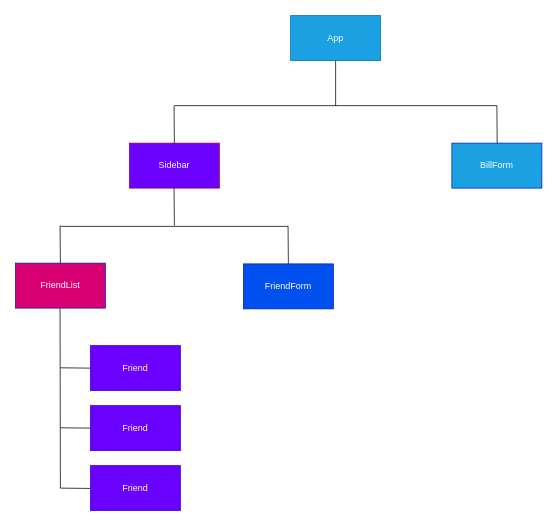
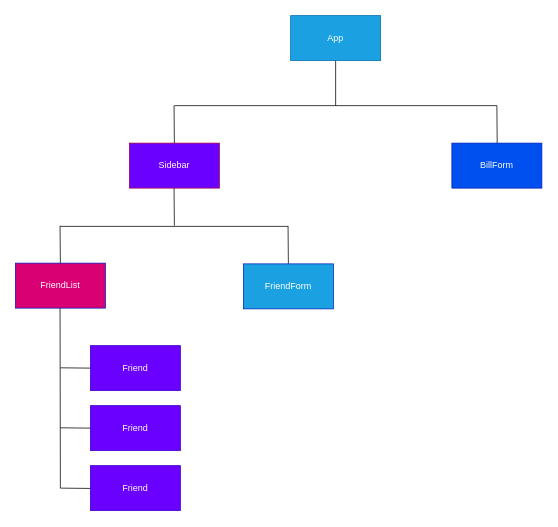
  <mxCell id="0" />
  <mxCell id="1" parent="0" />
  <mxCell id="2" value="App" style="rounded=0;whiteSpace=wrap;html=1;fillColor=#1ba1e2;fontColor=#ffffff;strokeColor=#006EAF;" vertex="1" parent="1"><mxGeometry x="387" y="20" width="120" height="60" as="geometry" /></mxCell>
  <mxCell id="3" value="" style="endArrow=none;html=1;rounded=0;entryX=0.5;entryY=1;entryDx=0;entryDy=0;" edge="1" parent="1" target="2"><mxGeometry width="50" height="50" relative="1" as="geometry"><mxPoint x="447" y="140" as="sourcePoint" /><mxPoint x="457" y="240" as="targetPoint" /><Array as="points" /></mxGeometry></mxCell>
  <mxCell id="4" value="" style="endArrow=none;html=1;rounded=0;" edge="1" parent="1"><mxGeometry width="50" height="50" relative="1" as="geometry"><mxPoint x="80" y="301" as="sourcePoint" /><mxPoint x="384" y="301" as="targetPoint" /><Array as="points" /></mxGeometry></mxCell>
  <mxCell id="5" value="FriendList" style="rounded=0;whiteSpace=wrap;html=1;fillColor=#d80073;fontColor=#ffffff;strokeColor=#001DBC;" vertex="1" parent="1"><mxGeometry x="20" y="350" width="120" height="60" as="geometry" /></mxCell>
  <mxCell id="6" value="" style="endArrow=none;html=1;rounded=0;entryX=0.5;entryY=1;entryDx=0;entryDy=0;" edge="1" parent="1"><mxGeometry width="50" height="50" relative="1" as="geometry"><mxPoint x="80" y="350" as="sourcePoint" /><mxPoint x="79.58" y="300" as="targetPoint" /><Array as="points" /></mxGeometry></mxCell>
  <mxCell id="7" value="" style="endArrow=none;html=1;rounded=0;entryX=0.5;entryY=1;entryDx=0;entryDy=0;" edge="1" parent="1"><mxGeometry width="50" height="50" relative="1" as="geometry"><mxPoint x="80" y="650" as="sourcePoint" /><mxPoint x="79.58" y="410" as="targetPoint" /><Array as="points" /></mxGeometry></mxCell>
  <mxCell id="8" value="Friend" style="rounded=0;whiteSpace=wrap;html=1;fillColor=#6a00ff;fontColor=#ffffff;strokeColor=#3700CC;" vertex="1" parent="1"><mxGeometry x="120" y="460" width="120" height="60" as="geometry" /></mxCell>
  <mxCell id="9" value="Friend" style="rounded=0;whiteSpace=wrap;html=1;fillColor=#6a00ff;fontColor=#ffffff;strokeColor=#3700CC;" vertex="1" parent="1"><mxGeometry x="120" y="540" width="120" height="60" as="geometry" /></mxCell>
  <mxCell id="10" value="Friend" style="rounded=0;whiteSpace=wrap;html=1;fillColor=#6a00ff;fontColor=#ffffff;strokeColor=#3700CC;" vertex="1" parent="1"><mxGeometry x="120" y="620" width="120" height="60" as="geometry" /></mxCell>
  <mxCell id="11" value="" style="endArrow=none;html=1;rounded=0;" edge="1" parent="1"><mxGeometry width="50" height="50" relative="1" as="geometry"><mxPoint x="80" y="489.58" as="sourcePoint" /><mxPoint x="120" y="490" as="targetPoint" /><Array as="points" /></mxGeometry></mxCell>
  <mxCell id="12" value="" style="endArrow=none;html=1;rounded=0;" edge="1" parent="1"><mxGeometry width="50" height="50" relative="1" as="geometry"><mxPoint x="80" y="569.58" as="sourcePoint" /><mxPoint x="120" y="570" as="targetPoint" /><Array as="points" /></mxGeometry></mxCell>
  <mxCell id="13" value="" style="endArrow=none;html=1;rounded=0;" edge="1" parent="1"><mxGeometry width="50" height="50" relative="1" as="geometry"><mxPoint x="80" y="650" as="sourcePoint" /><mxPoint x="120" y="650.42" as="targetPoint" /><Array as="points" /></mxGeometry></mxCell>
- <mxCell id="14" value="BillForm" style="rounded=0;whiteSpace=wrap;html=1;fillColor=#1ba1e2;fontColor=#ffffff;strokeColor=#001DBC;" vertex="1" parent="1"><mxGeometry x="602" y="190" width="120" height="60" as="geometry" /></mxCell>
+ <mxCell id="14" value="BillForm" style="rounded=0;whiteSpace=wrap;html=1;fillColor=#0050ef;fontColor=#ffffff;strokeColor=#001DBC;" vertex="1" parent="1"><mxGeometry x="602" y="190" width="120" height="60" as="geometry" /></mxCell>
  <mxCell id="15" value="" style="endArrow=none;html=1;rounded=0;entryX=0.5;entryY=1;entryDx=0;entryDy=0;" edge="1" parent="1"><mxGeometry width="50" height="50" relative="1" as="geometry"><mxPoint x="384" y="351" as="sourcePoint" /><mxPoint x="383.58" y="301" as="targetPoint" /><Array as="points" /></mxGeometry></mxCell>
- <mxCell id="16" value="FriendForm" style="rounded=0;whiteSpace=wrap;html=1;fillColor=#0050ef;fontColor=#ffffff;strokeColor=#001DBC;" vertex="1" parent="1"><mxGeometry x="324" y="351" width="120" height="60" as="geometry" /></mxCell>
+ <mxCell id="16" value="FriendForm" style="rounded=0;whiteSpace=wrap;html=1;fillColor=#1ba1e2;fontColor=#ffffff;strokeColor=#001DBC;" vertex="1" parent="1"><mxGeometry x="324" y="351" width="120" height="60" as="geometry" /></mxCell>
  <mxCell id="17" value="Sidebar" style="rounded=0;whiteSpace=wrap;html=1;fillColor=#6a00ff;fontColor=#ffffff;strokeColor=#A50040;" vertex="1" parent="1"><mxGeometry x="172" y="190" width="120" height="60" as="geometry" /></mxCell>
  <mxCell id="18" value="" style="endArrow=none;html=1;rounded=0;" edge="1" parent="1"><mxGeometry width="50" height="50" relative="1" as="geometry"><mxPoint x="232" y="140" as="sourcePoint" /><mxPoint x="662" y="140" as="targetPoint" /><Array as="points" /></mxGeometry></mxCell>
  <mxCell id="19" value="" style="endArrow=none;html=1;rounded=0;entryX=0.5;entryY=1;entryDx=0;entryDy=0;" edge="1" parent="1"><mxGeometry width="50" height="50" relative="1" as="geometry"><mxPoint x="232" y="190" as="sourcePoint" /><mxPoint x="231.58" y="140" as="targetPoint" /><Array as="points" /></mxGeometry></mxCell>
  <mxCell id="20" value="" style="endArrow=none;html=1;rounded=0;entryX=0.5;entryY=1;entryDx=0;entryDy=0;" edge="1" parent="1"><mxGeometry width="50" height="50" relative="1" as="geometry"><mxPoint x="662.42" y="190" as="sourcePoint" /><mxPoint x="662" y="140" as="targetPoint" /><Array as="points" /></mxGeometry></mxCell>
  <mxCell id="21" value="" style="endArrow=none;html=1;rounded=0;entryX=0.5;entryY=1;entryDx=0;entryDy=0;" edge="1" parent="1"><mxGeometry width="50" height="50" relative="1" as="geometry"><mxPoint x="232" y="300" as="sourcePoint" /><mxPoint x="231.58" y="250" as="targetPoint" /><Array as="points" /></mxGeometry></mxCell>
